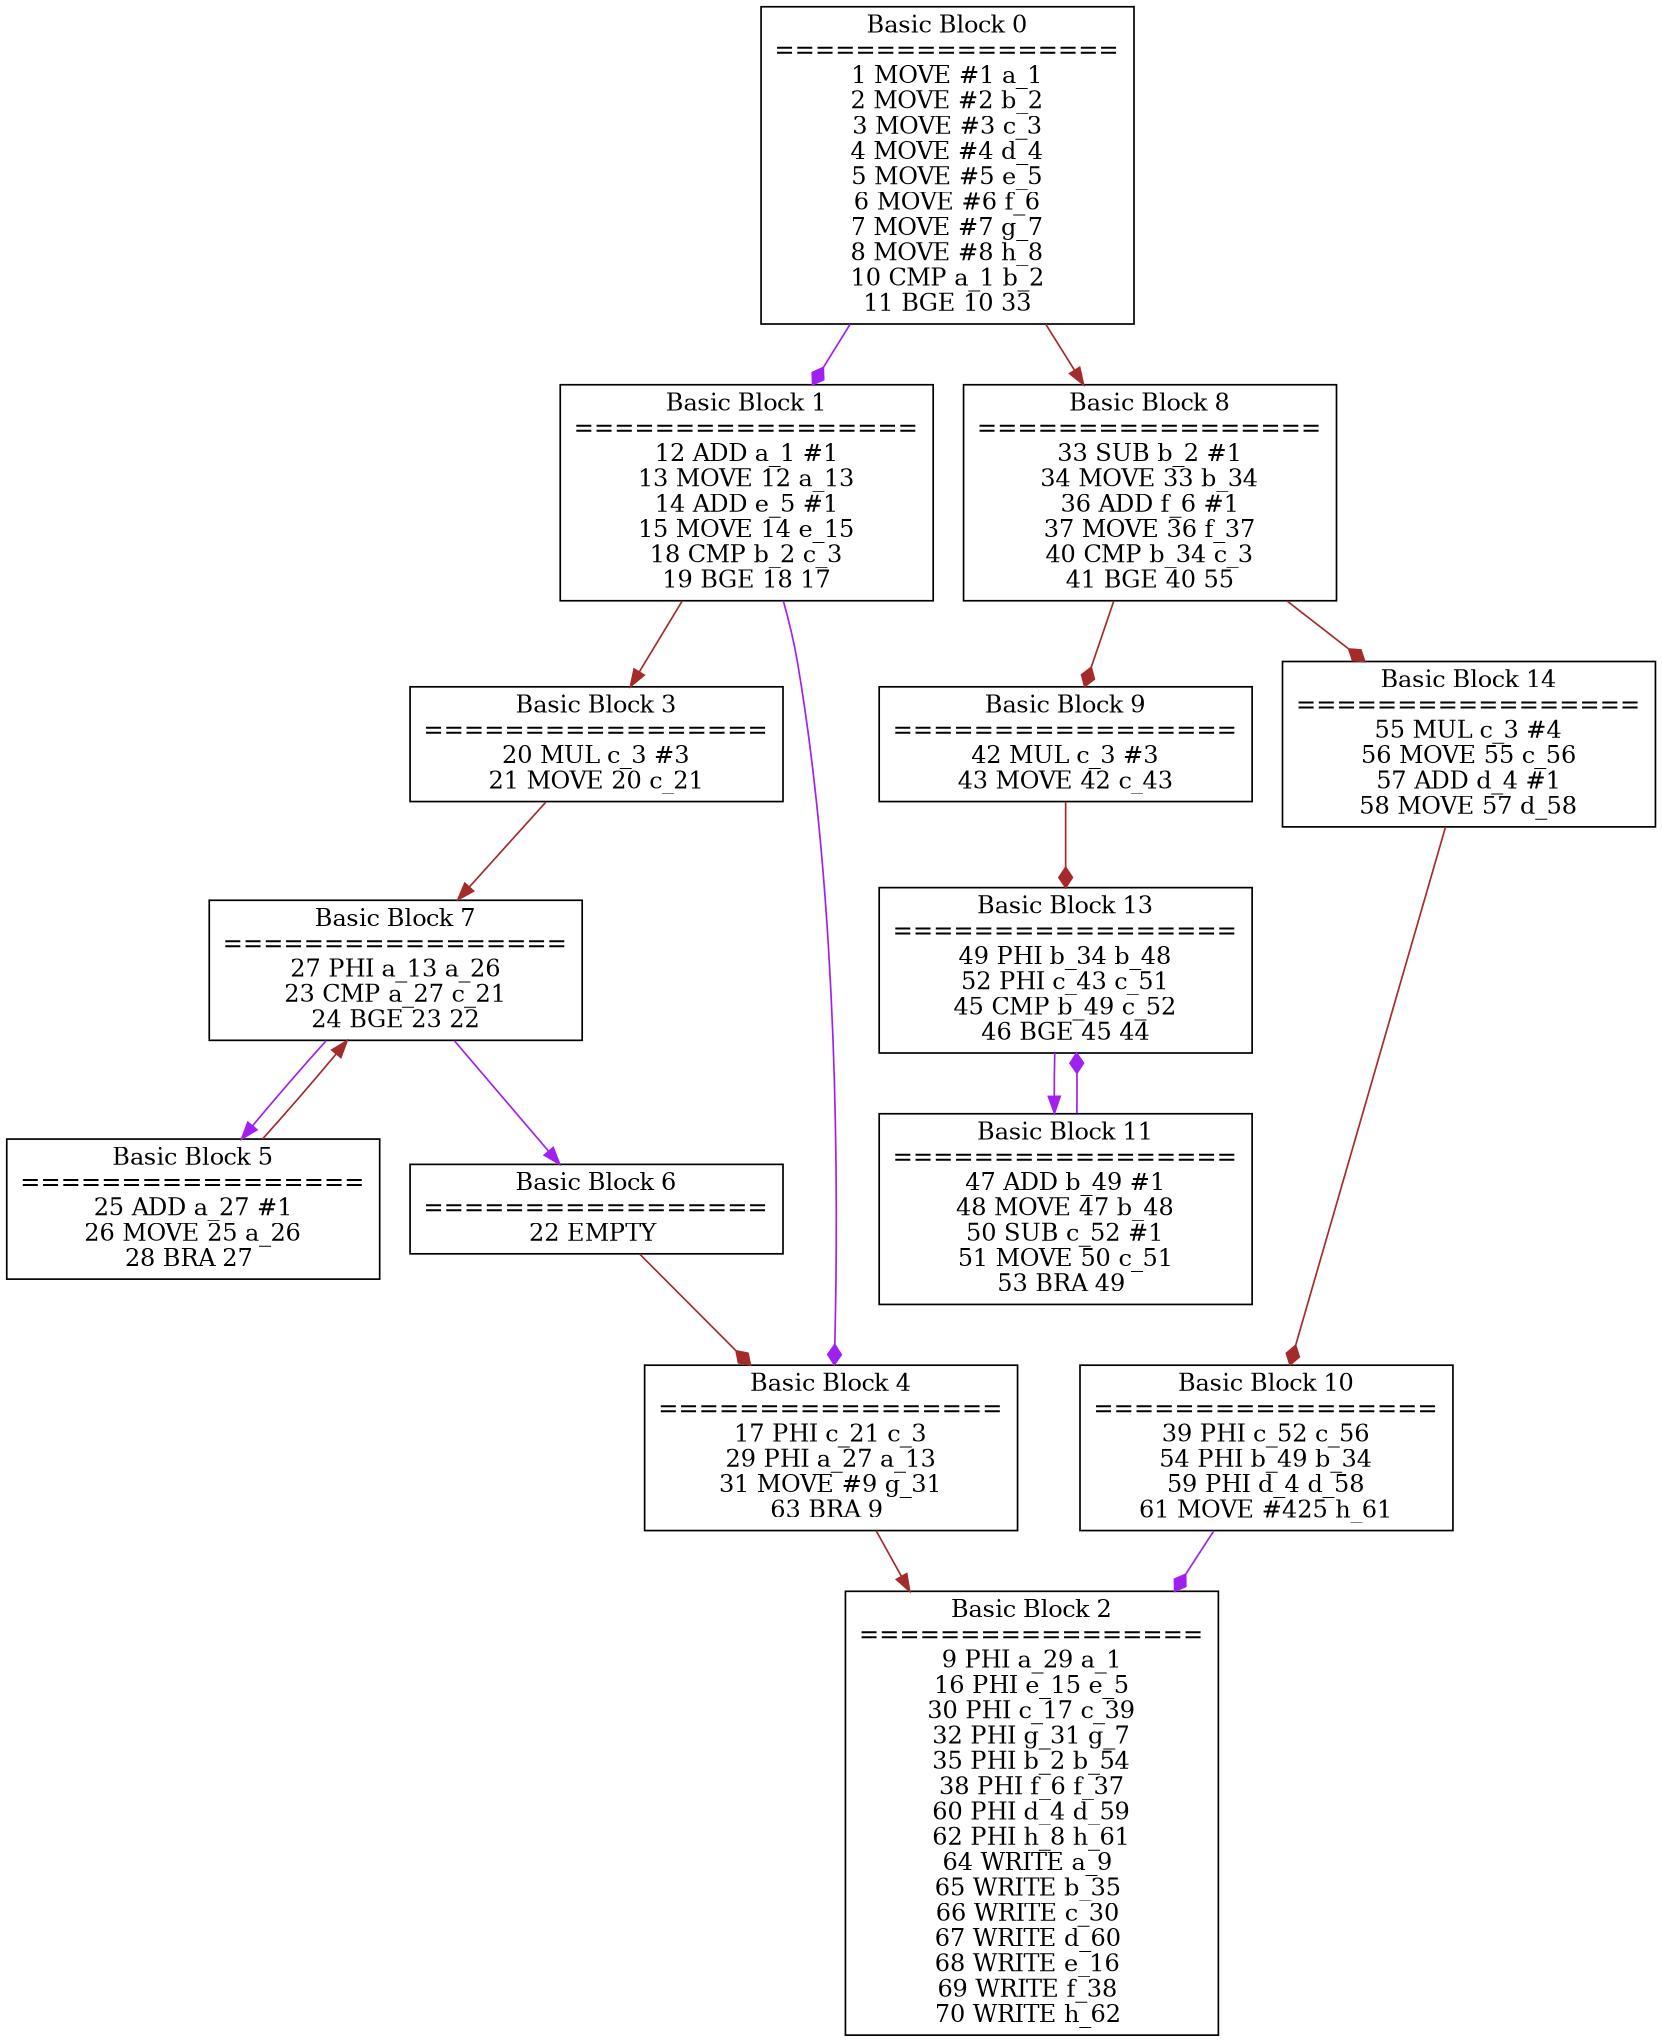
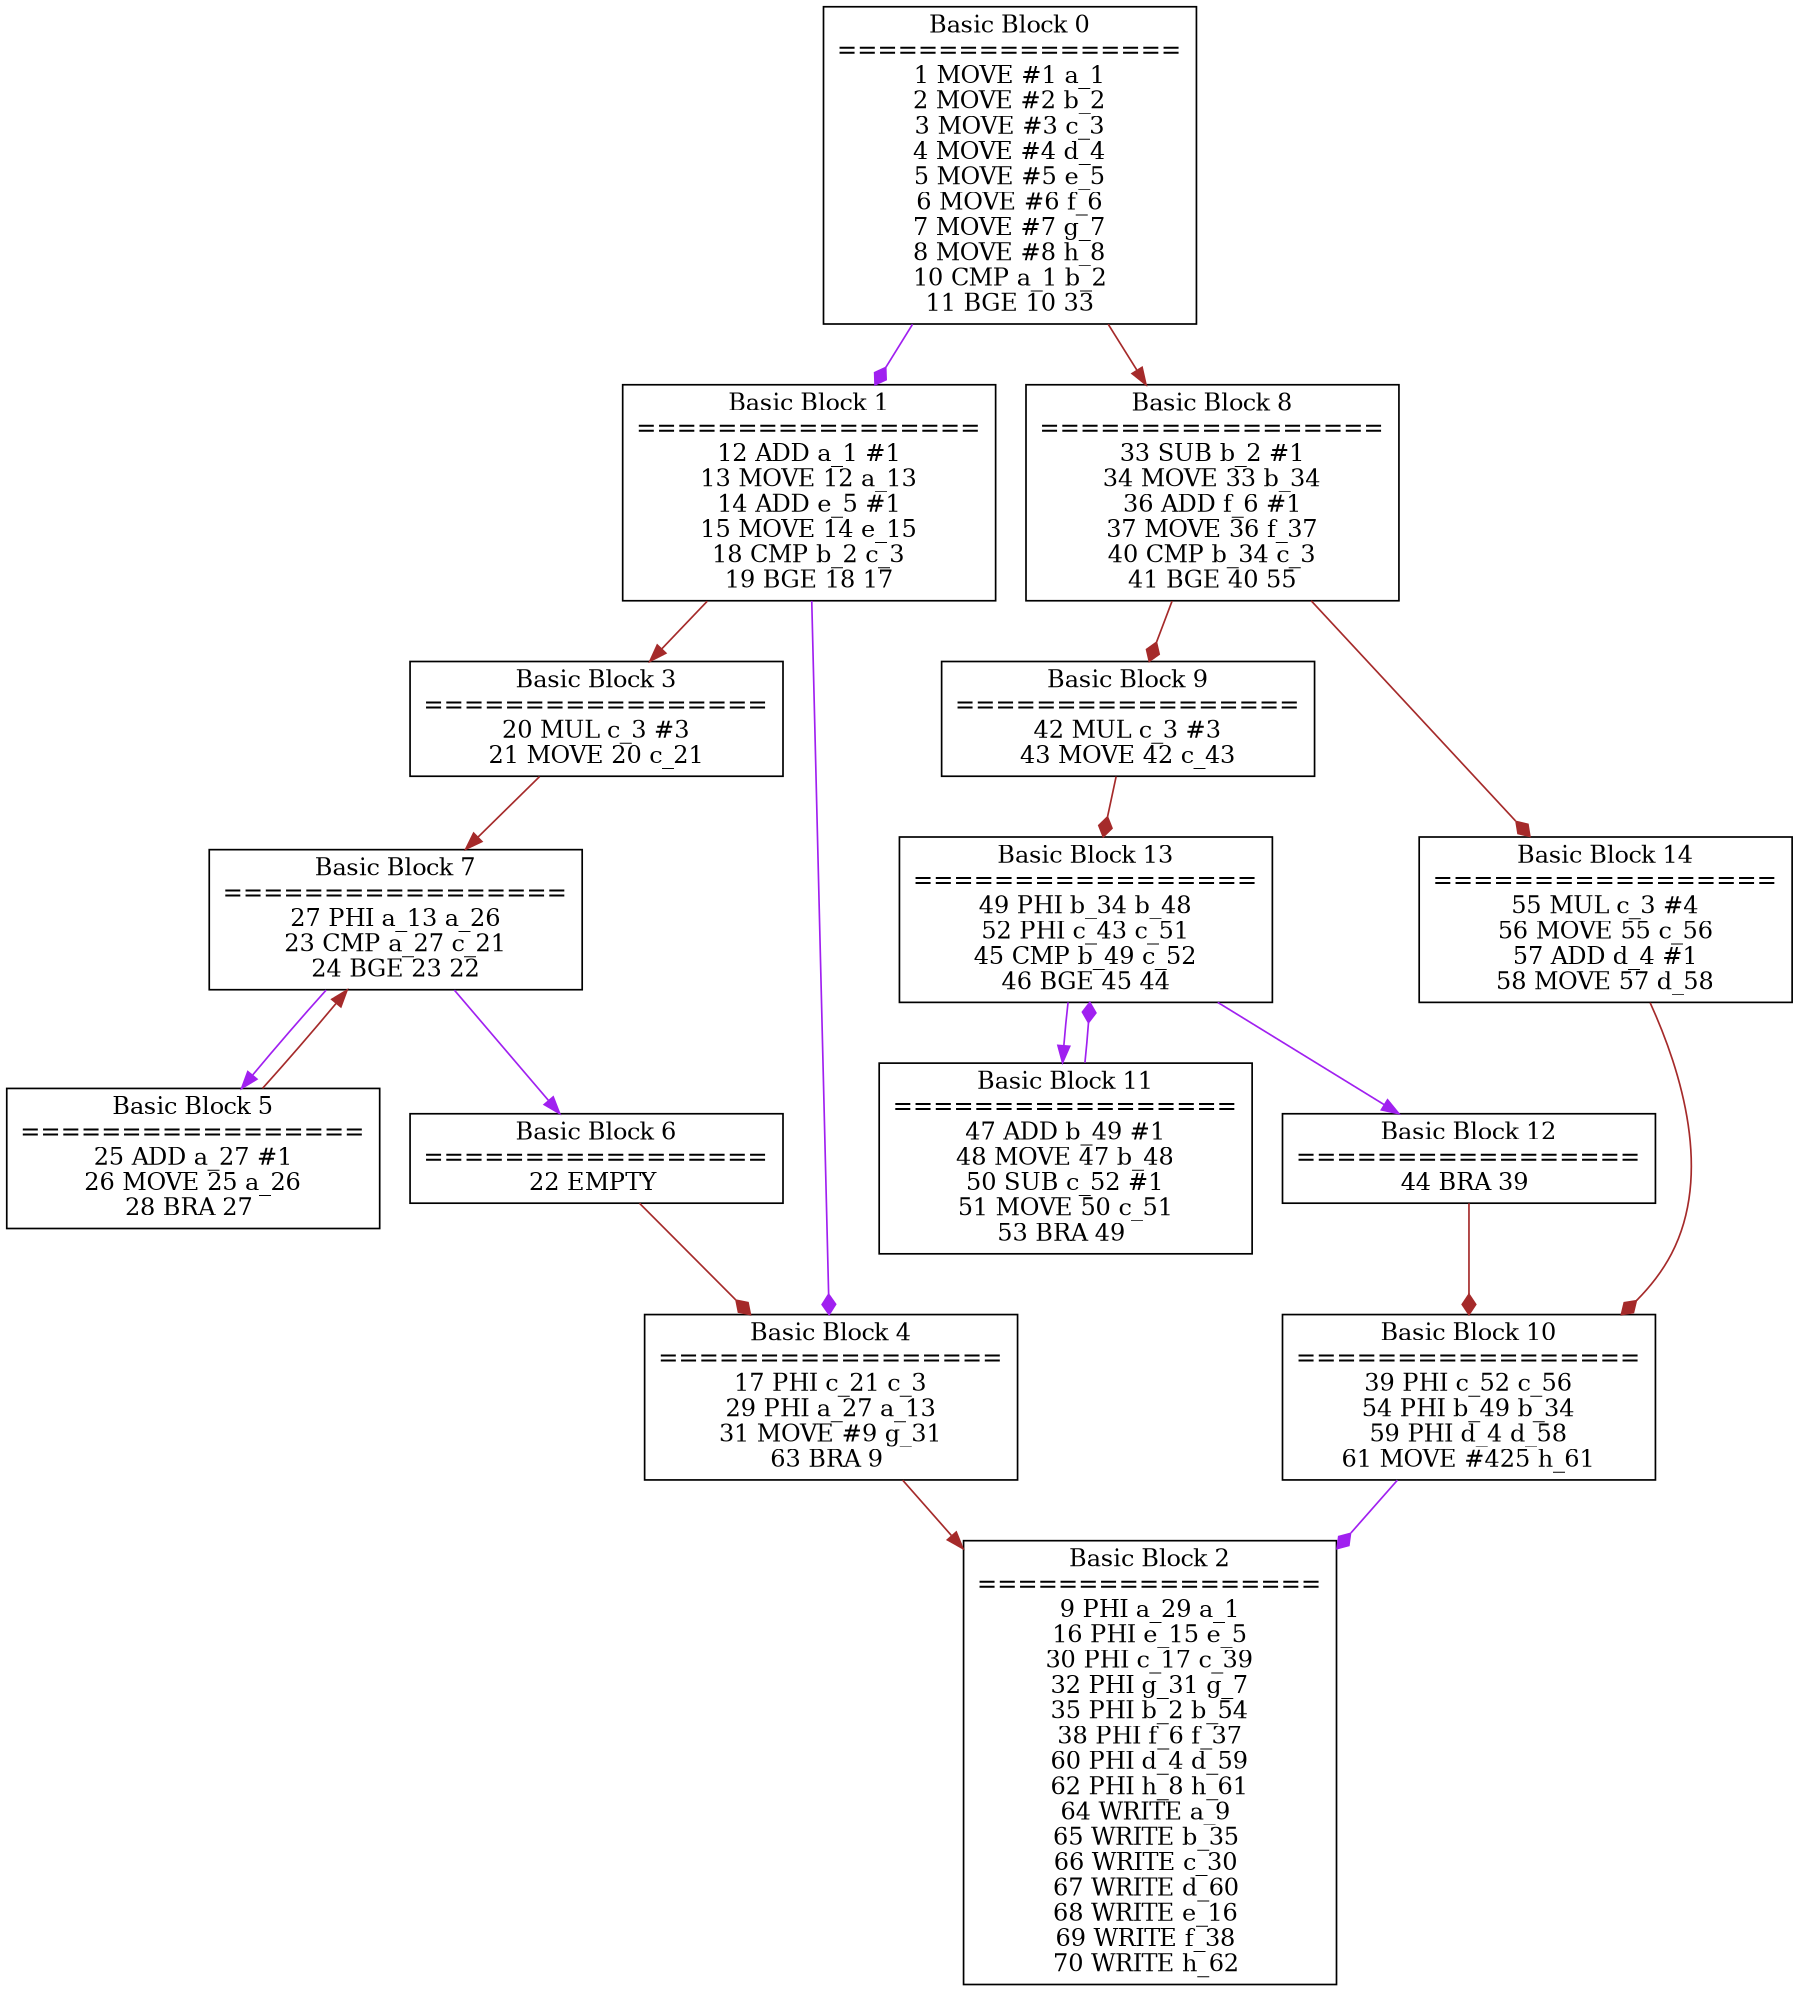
  digraph {
    node [shape=box]
    edge [color=brown arrowhead=diamond]
    n1 [label="Basic Block 0\n=================\n1 MOVE #1 a_1\n2 MOVE #2 b_2\n3 MOVE #3 c_3\n4 MOVE #4 d_4\n5 MOVE #5 e_5\n6 MOVE #6 f_6\n7 MOVE #7 g_7\n8 MOVE #8 h_8\n10 CMP a_1 b_2\n11 BGE 10 33\n"]
    n2 [label="Basic Block 1\n=================\n12 ADD a_1 #1\n13 MOVE 12 a_13\n14 ADD e_5 #1\n15 MOVE 14 e_15\n18 CMP b_2 c_3\n19 BGE 18 17\n"]
    n3 [label="Basic Block 8\n=================\n33 SUB b_2 #1\n34 MOVE 33 b_34\n36 ADD f_6 #1\n37 MOVE 36 f_37\n40 CMP b_34 c_3\n41 BGE 40 55\n"]
    n4 [label="Basic Block 3\n=================\n20 MUL c_3 #3\n21 MOVE 20 c_21\n"]
    n5 [label="Basic Block 4\n=================\n17 PHI c_21 c_3\n29 PHI a_27 a_13\n31 MOVE #9 g_31\n63 BRA 9 \n"]
    n6 [label="Basic Block 2\n=================\n9 PHI a_29 a_1\n16 PHI e_15 e_5\n30 PHI c_17 c_39\n32 PHI g_31 g_7\n35 PHI b_2 b_54\n38 PHI f_6 f_37\n60 PHI d_4 d_59\n62 PHI h_8 h_61\n64 WRITE a_9 \n65 WRITE b_35 \n66 WRITE c_30 \n67 WRITE d_60 \n68 WRITE e_16 \n69 WRITE f_38 \n70 WRITE h_62 \n"]
    n7 [label="Basic Block 7\n=================\n27 PHI a_13 a_26\n23 CMP a_27 c_21\n24 BGE 23 22\n"]
    n8 [label="Basic Block 5\n=================\n25 ADD a_27 #1\n26 MOVE 25 a_26\n28 BRA 27 \n"]
    n9 [label="Basic Block 6\n=================\n22 EMPTY \n"]
    n10 [label="Basic Block 9\n=================\n42 MUL c_3 #3\n43 MOVE 42 c_43\n"]
    n11 [label="Basic Block 14\n=================\n55 MUL c_3 #4\n56 MOVE 55 c_56\n57 ADD d_4 #1\n58 MOVE 57 d_58\n"]
    n12 [label="Basic Block 13\n=================\n49 PHI b_34 b_48\n52 PHI c_43 c_51\n45 CMP b_49 c_52\n46 BGE 45 44\n"]
    n13 [label="Basic Block 10\n=================\n39 PHI c_52 c_56\n54 PHI b_49 b_34\n59 PHI d_4 d_58\n61 MOVE #425 h_61\n"]
    n14 [label="Basic Block 11\n=================\n47 ADD b_49 #1\n48 MOVE 47 b_48\n50 SUB c_52 #1\n51 MOVE 50 c_51\n53 BRA 49 \n"]
+   n15 [label="Basic Block 12\n=================\n44 BRA 39 \n"]
    n1 -> n2 [color=purple]
    n1 -> n3 [arrowhead=normal]
    n2 -> n4 [arrowhead=normal]
    n2 -> n5 [color=purple]
    n3 -> n10
    n3 -> n11
    n4 -> n7 [arrowhead=normal]
    n5 -> n6 [arrowhead=normal]
    n7 -> n8 [color=purple arrowhead=normal]
    n7 -> n9 [color=purple arrowhead=normal]
    n8 -> n7 [arrowhead=normal]
    n9 -> n5
    n10 -> n12
    n11 -> n13
    n12 -> n14 [color=purple arrowhead=normal]
+   n12 -> n15 [color=purple arrowhead=normal]
    n13 -> n6 [color=purple]
    n14 -> n12 [color=purple]
+   n15 -> n13
  }
